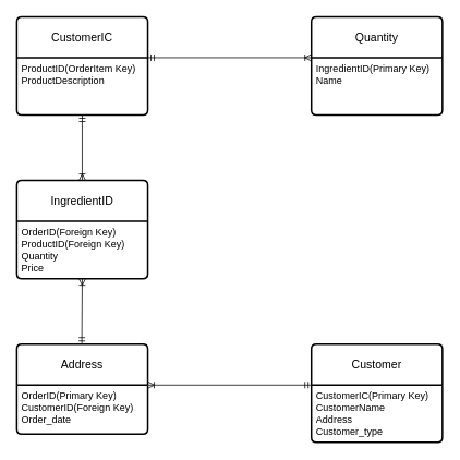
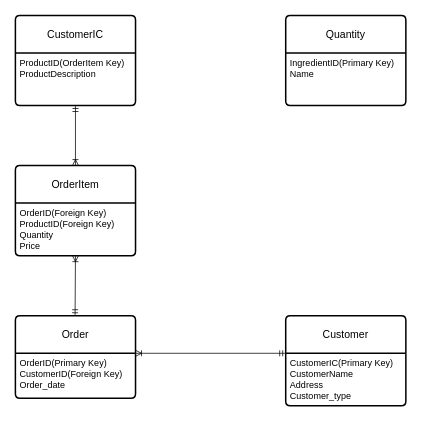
  <mxCell id="0" />
  <mxCell id="1" parent="0" />
- <mxCell id="2" value="IngredientID" style="swimlane;childLayout=stackLayout;horizontal=1;startSize=50;horizontalStack=0;rounded=1;fontSize=14;fontStyle=0;strokeWidth=2;resizeParent=0;resizeLast=1;shadow=0;dashed=0;align=center;arcSize=4;whiteSpace=wrap;html=1;" vertex="1" parent="1"><mxGeometry x="20" y="220" width="160" height="120" as="geometry" /></mxCell>
+ <mxCell id="2" value="OrderItem" style="swimlane;childLayout=stackLayout;horizontal=1;startSize=50;horizontalStack=0;rounded=1;fontSize=14;fontStyle=0;strokeWidth=2;resizeParent=0;resizeLast=1;shadow=0;dashed=0;align=center;arcSize=4;whiteSpace=wrap;html=1;" vertex="1" parent="1"><mxGeometry x="20" y="220" width="160" height="120" as="geometry" /></mxCell>
  <mxCell id="3" value="OrderID(Foreign Key)&lt;br&gt;ProductID(Foreign Key)&lt;div&gt;Quantity&amp;nbsp;&lt;/div&gt;&lt;div&gt;Price&lt;/div&gt;" style="align=left;strokeColor=none;fillColor=none;spacingLeft=4;fontSize=12;verticalAlign=top;resizable=0;rotatable=0;part=1;html=1;" vertex="1" parent="2"><mxGeometry y="50" width="160" height="70" as="geometry" /></mxCell>
- <mxCell id="4" value="Address" style="swimlane;childLayout=stackLayout;horizontal=1;startSize=50;horizontalStack=0;rounded=1;fontSize=14;fontStyle=0;strokeWidth=2;resizeParent=0;resizeLast=1;shadow=0;dashed=0;align=center;arcSize=4;whiteSpace=wrap;html=1;" vertex="1" parent="1"><mxGeometry x="20" y="420" width="160" height="110" as="geometry" /></mxCell>
+ <mxCell id="4" value="Order" style="swimlane;childLayout=stackLayout;horizontal=1;startSize=50;horizontalStack=0;rounded=1;fontSize=14;fontStyle=0;strokeWidth=2;resizeParent=0;resizeLast=1;shadow=0;dashed=0;align=center;arcSize=4;whiteSpace=wrap;html=1;" vertex="1" parent="1"><mxGeometry x="20" y="420" width="160" height="110" as="geometry" /></mxCell>
  <mxCell id="5" value="" style="fontSize=12;html=1;endArrow=ERoneToMany;startArrow=ERmandOne;rounded=0;exitX=0.5;exitY=1;exitDx=0;exitDy=0;entryX=0.5;entryY=1;entryDx=0;entryDy=0;" edge="1" parent="4" target="3"><mxGeometry width="100" height="100" relative="1" as="geometry"><mxPoint x="79.5" as="sourcePoint" /><mxPoint x="79.5" y="80" as="targetPoint" /></mxGeometry></mxCell>
  <mxCell id="6" value="OrderID(Primary Key)&lt;br&gt;CustomerID(Foreign Key)&lt;br&gt;Order_date" style="align=left;strokeColor=none;fillColor=none;spacingLeft=4;fontSize=12;verticalAlign=top;resizable=0;rotatable=0;part=1;html=1;" vertex="1" parent="4"><mxGeometry y="50" width="160" height="60" as="geometry" /></mxCell>
  <mxCell id="7" value="Quantity" style="swimlane;childLayout=stackLayout;horizontal=1;startSize=50;horizontalStack=0;rounded=1;fontSize=14;fontStyle=0;strokeWidth=2;resizeParent=0;resizeLast=1;shadow=0;dashed=0;align=center;arcSize=4;whiteSpace=wrap;html=1;" vertex="1" parent="1"><mxGeometry x="380" y="20" width="160" height="120" as="geometry" /></mxCell>
  <mxCell id="8" value="IngredientID(Primary Key)&lt;br&gt;Name&lt;div&gt;&lt;br/&gt;&lt;/div&gt;" style="align=left;strokeColor=none;fillColor=none;spacingLeft=4;fontSize=12;verticalAlign=top;resizable=0;rotatable=0;part=1;html=1;" vertex="1" parent="7"><mxGeometry y="50" width="160" height="70" as="geometry" /></mxCell>
  <mxCell id="9" value="Customer" style="swimlane;childLayout=stackLayout;horizontal=1;startSize=50;horizontalStack=0;rounded=1;fontSize=14;fontStyle=0;strokeWidth=2;resizeParent=0;resizeLast=1;shadow=0;dashed=0;align=center;arcSize=4;whiteSpace=wrap;html=1;" vertex="1" parent="1"><mxGeometry x="380" y="420" width="160" height="120" as="geometry" /></mxCell>
  <mxCell id="10" value="CustomerIC(Primary Key)&lt;br&gt;CustomerName&lt;br&gt;Address&lt;br&gt;Customer_type" style="align=left;strokeColor=none;fillColor=none;spacingLeft=4;fontSize=12;verticalAlign=top;resizable=0;rotatable=0;part=1;html=1;" vertex="1" parent="9"><mxGeometry y="50" width="160" height="70" as="geometry" /></mxCell>
  <mxCell id="11" value="CustomerIC" style="swimlane;childLayout=stackLayout;horizontal=1;startSize=50;horizontalStack=0;rounded=1;fontSize=14;fontStyle=0;strokeWidth=2;resizeParent=0;resizeLast=1;shadow=0;dashed=0;align=center;arcSize=4;whiteSpace=wrap;html=1;" vertex="1" parent="1"><mxGeometry x="20" y="20" width="160" height="120" as="geometry" /></mxCell>
  <mxCell id="12" value="ProductID(OrderItem Key)&lt;br&gt;ProductDescription" style="align=left;strokeColor=none;fillColor=none;spacingLeft=4;fontSize=12;verticalAlign=top;resizable=0;rotatable=0;part=1;html=1;" vertex="1" parent="11"><mxGeometry y="50" width="160" height="70" as="geometry" /></mxCell>
  <mxCell id="13" value="" style="fontSize=12;html=1;endArrow=ERoneToMany;startArrow=ERmandOne;rounded=0;exitX=0.5;exitY=1;exitDx=0;exitDy=0;entryX=0.5;entryY=0;entryDx=0;entryDy=0;" edge="1" parent="1" source="12" target="2"><mxGeometry width="100" height="100" relative="1" as="geometry"><mxPoint x="220" y="210" as="sourcePoint" /><mxPoint x="320" y="110" as="targetPoint" /></mxGeometry></mxCell>
  <mxCell id="14" value="" style="fontSize=12;html=1;endArrow=ERoneToMany;startArrow=ERmandOne;rounded=0;exitX=0;exitY=0;exitDx=0;exitDy=0;entryX=1;entryY=0;entryDx=0;entryDy=0;" edge="1" parent="1" source="10" target="6"><mxGeometry width="100" height="100" relative="1" as="geometry"><mxPoint x="270" y="430" as="sourcePoint" /><mxPoint x="190" y="450" as="targetPoint" /></mxGeometry></mxCell>
- <mxCell id="15" value="" style="fontSize=12;html=1;endArrow=ERoneToMany;startArrow=ERmandOne;rounded=0;exitX=1;exitY=0;exitDx=0;exitDy=0;entryX=0;entryY=0;entryDx=0;entryDy=0;" edge="1" parent="1" source="12" target="8"><mxGeometry width="100" height="100" relative="1" as="geometry"><mxPoint x="270" y="40" as="sourcePoint" /><mxPoint x="270" y="120" as="targetPoint" /></mxGeometry></mxCell>
